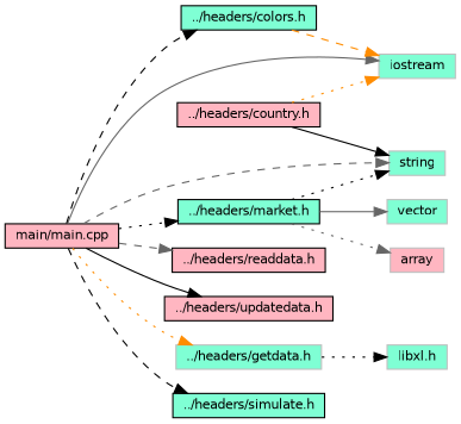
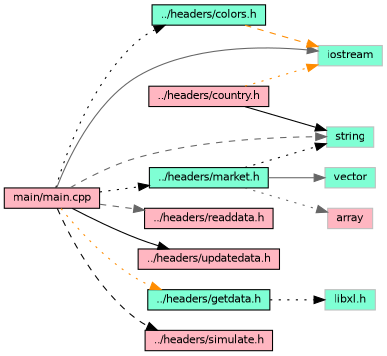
  digraph {
    fontname="DejaVu Sans"
    rankdir=LR
    node [color=black fillcolor=aquamarine fontname="DejaVu Sans" fontsize=10 shape=record style=filled]
    edge [color=black fontname="DejaVu Sans" fontsize=10 labelfontname=Helvetica labelfontsize=10 style=dotted]
    n1 [fillcolor=lightpink fontcolor=black height=0.2 label="main/main.cpp" width=0.4]
    n2 [color=grey75 height=0.2 label=iostream width=0.4]
    n3 [height=0.2 label="../headers/colors.h" width=0.4]
    n4 [height=0.2 label="../headers/market.h" width=0.4]
-   n5 [color=grey75 height=0.2 label="../headers/getdata.h" width=0.4]
+   n5 [height=0.2 label="../headers/getdata.h" width=0.4]
    n6 [fillcolor=lightpink height=0.2 label="../headers/readdata.h" width=0.4]
    n7 [fillcolor=lightpink height=0.2 label="../headers/updatedata.h" width=0.4]
-   n8 [height=0.2 label="../headers/simulate.h" width=0.4]
+   n8 [fillcolor=lightpink height=0.2 label="../headers/simulate.h" width=0.4]
    n9 [color=grey75 height=0.2 label=string width=0.4]
    n10 [fillcolor=lightpink height=0.2 label="../headers/country.h" width=0.4]
    n11 [color=grey75 fillcolor=lightpink height=0.2 label=array width=0.4]
    n12 [color=grey75 height=0.2 label=vector width=0.4]
    n13 [color=grey75 height=0.2 label="libxl.h" width=0.4]
    n1 -> n2 [color=gray40 style=solid]
-   n1 -> n3 [style=dashed]
+   n1 -> n3
    n1 -> n4
    n1 -> n5 [color=darkorange]
    n1 -> n6 [color=gray40 style=dashed]
    n1 -> n7 [style=solid]
    n1 -> n8 [style=dashed]
    n1 -> n9 [color=gray40 style=dashed]
    n3 -> n2 [color=darkorange style=dashed]
    n4 -> n9
    n4 -> n11 [color=gray40]
    n4 -> n12 [color=gray40 style=solid]
    n5 -> n13
    n10 -> n2 [color=darkorange]
    n10 -> n9 [style=solid]
  }
